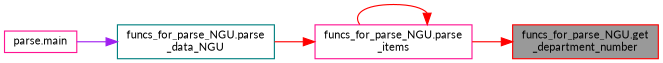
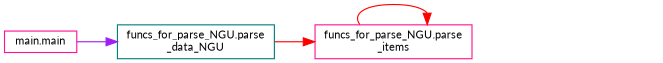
  digraph {
    fontname=Lato
    rankdir=RL
    node [color=deeppink fillcolor=white fontname=Lato fontsize=10 shape=box style=filled]
    edge [color=red dir=back fontname=Lato fontsize=10 labelfontname=Helvetica labelfontsize=10 style=solid]
-   n1 [color=red fillcolor=grey60 fontcolor=black height=0.2 label="funcs_for_parse_NGU.get\l_department_number" width=0.4]
    n2 [height=0.2 label="funcs_for_parse_NGU.parse\l_items" width=0.4]
    n3 [color=teal height=0.2 label="funcs_for_parse_NGU.parse\l_data_NGU" width=0.4]
-   n4 [height=0.2 label="parse.main" width=0.4]
-   n1 -> n2
+   n4 [height=0.2 label="main.main" width=0.4]
    n2 -> n2
    n2 -> n3
    n3 -> n4 [color=purple]
  }
